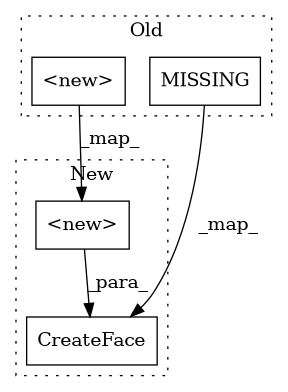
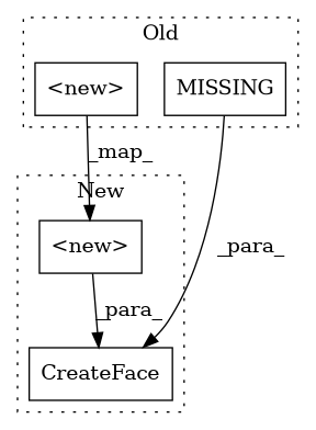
  digraph {
    node [a=32 shape=box]
    n1 [l="656,1" label=MISSING s="-1,676"]
    n2 [a=14 l="47,1" label="<new>" s="566,618"]
    n3 [l="11,1" label=CreateFace s="1298,1352"]
    n4 [a=14 l="12,1" label="<new>" s="1309,1328"]
    subgraph cluster_1 {
      label=Old
      style=dotted
      n1
      n2
    }
    subgraph cluster_2 {
      label=New
      style=dotted
      n3
      n4
    }
-   n1 -> n3 [label=_map_]
+   n1 -> n3 [label=_para_]
    n2 -> n4 [label=_map_]
    n4 -> n3 [label=_para_]
  }
